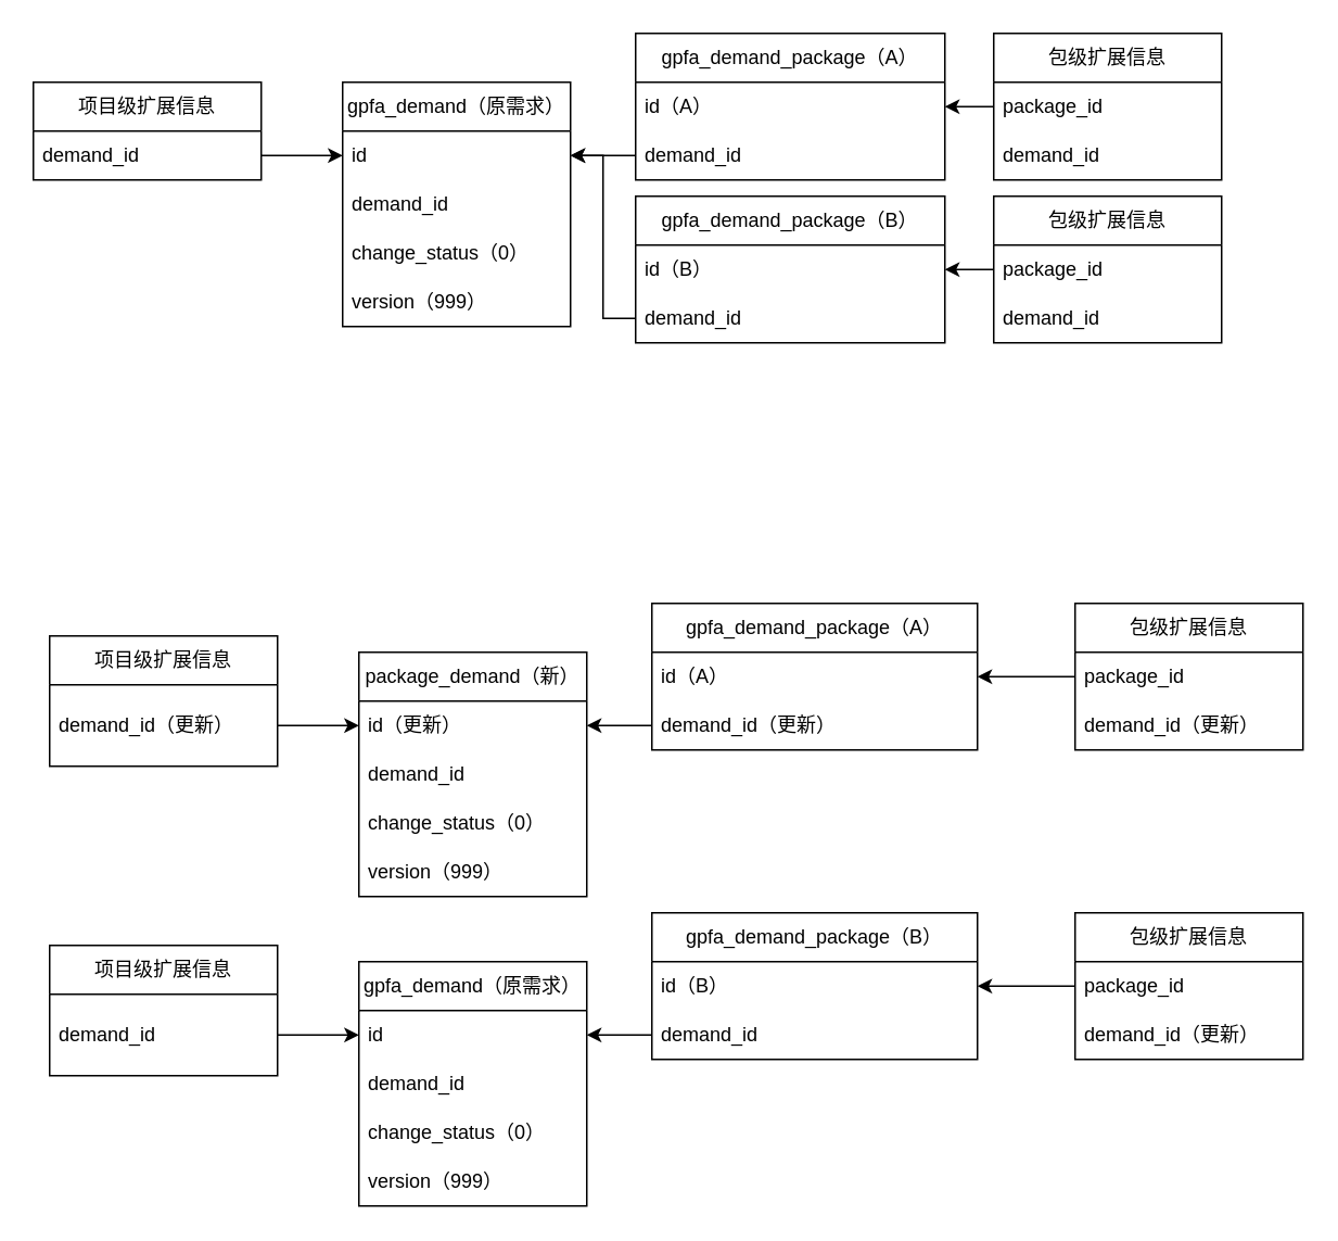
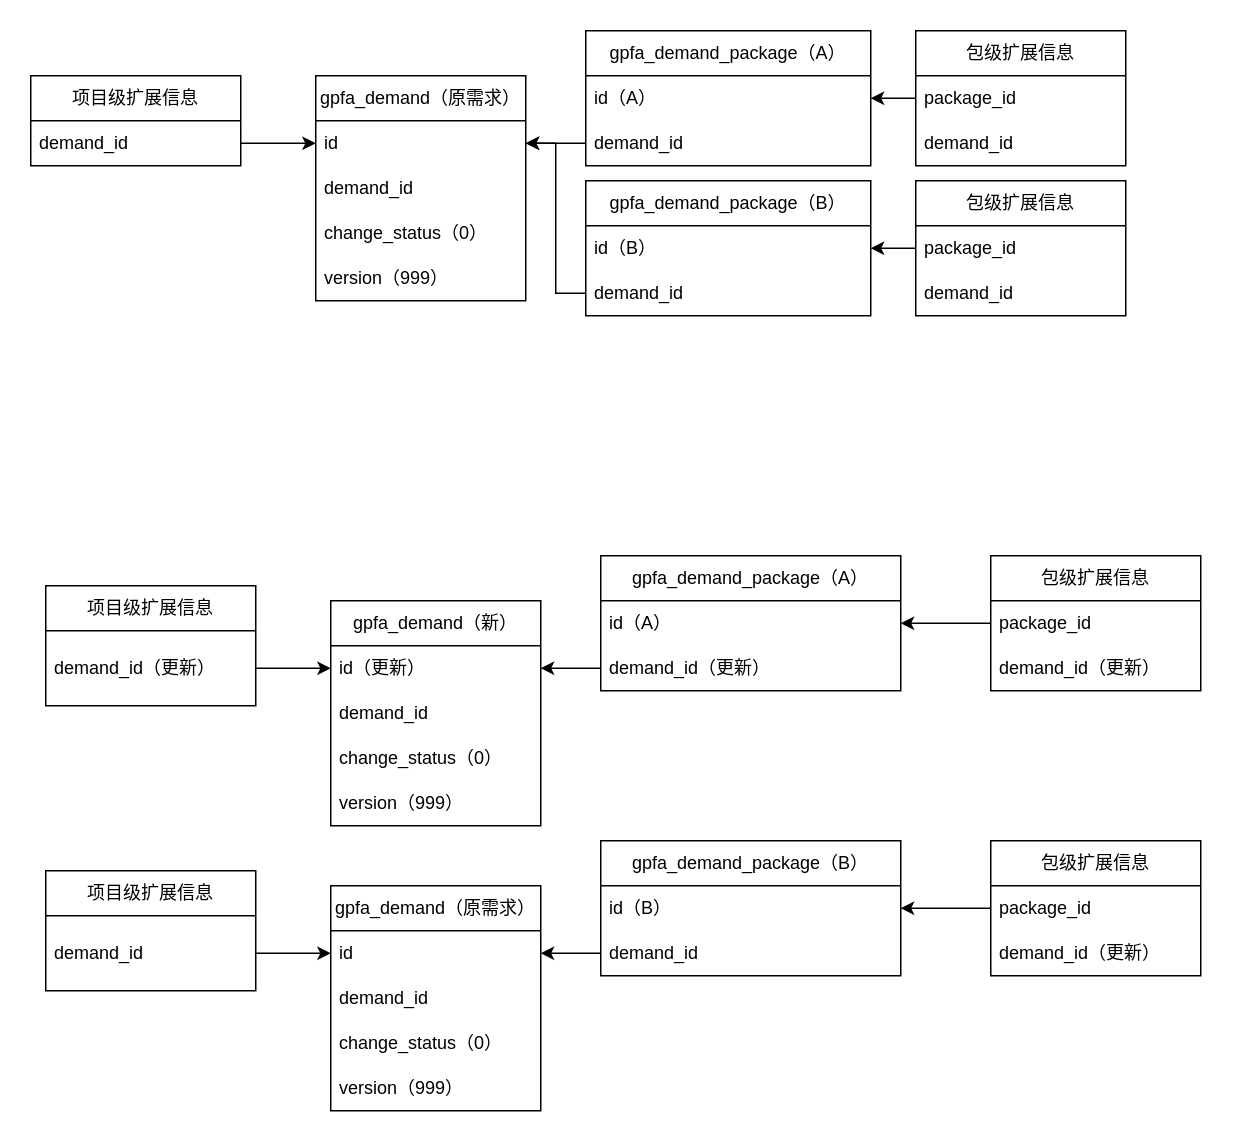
  <mxCell id="0" />
  <mxCell id="1" parent="0" />
  <mxCell id="2" value="gpfa_demand（原需求）" style="swimlane;fontStyle=0;childLayout=stackLayout;horizontal=1;startSize=30;horizontalStack=0;resizeParent=1;resizeParentMax=0;resizeLast=0;collapsible=1;marginBottom=0;whiteSpace=wrap;html=1;" vertex="1" parent="1"><mxGeometry x="210" y="50" width="140" height="150" as="geometry" /></mxCell>
  <mxCell id="3" value="id" style="text;strokeColor=none;fillColor=none;align=left;verticalAlign=middle;spacingLeft=4;spacingRight=4;overflow=hidden;points=[[0,0.5],[1,0.5]];portConstraint=eastwest;rotatable=0;whiteSpace=wrap;html=1;" vertex="1" parent="2"><mxGeometry y="30" width="140" height="30" as="geometry" /></mxCell>
  <mxCell id="4" value="&lt;div&gt;demand_id&lt;/div&gt;" style="text;strokeColor=none;fillColor=none;align=left;verticalAlign=middle;spacingLeft=4;spacingRight=4;overflow=hidden;points=[[0,0.5],[1,0.5]];portConstraint=eastwest;rotatable=0;whiteSpace=wrap;html=1;" vertex="1" parent="2"><mxGeometry y="60" width="140" height="30" as="geometry" /></mxCell>
  <mxCell id="5" value="change_status（0）" style="text;strokeColor=none;fillColor=none;align=left;verticalAlign=middle;spacingLeft=4;spacingRight=4;overflow=hidden;points=[[0,0.5],[1,0.5]];portConstraint=eastwest;rotatable=0;whiteSpace=wrap;html=1;" vertex="1" parent="2"><mxGeometry y="90" width="140" height="30" as="geometry" /></mxCell>
  <mxCell id="6" value="version（999）" style="text;strokeColor=none;fillColor=none;align=left;verticalAlign=middle;spacingLeft=4;spacingRight=4;overflow=hidden;points=[[0,0.5],[1,0.5]];portConstraint=eastwest;rotatable=0;whiteSpace=wrap;html=1;" vertex="1" parent="2"><mxGeometry y="120" width="140" height="30" as="geometry" /></mxCell>
  <mxCell id="7" value="gpfa_demand_package（A）" style="swimlane;fontStyle=0;childLayout=stackLayout;horizontal=1;startSize=30;horizontalStack=0;resizeParent=1;resizeParentMax=0;resizeLast=0;collapsible=1;marginBottom=0;whiteSpace=wrap;html=1;" vertex="1" parent="1"><mxGeometry x="390" y="20" width="190" height="90" as="geometry" /></mxCell>
  <mxCell id="8" value="id（A）" style="text;strokeColor=none;fillColor=none;align=left;verticalAlign=middle;spacingLeft=4;spacingRight=4;overflow=hidden;points=[[0,0.5],[1,0.5]];portConstraint=eastwest;rotatable=0;whiteSpace=wrap;html=1;" vertex="1" parent="7"><mxGeometry y="30" width="190" height="30" as="geometry" /></mxCell>
  <mxCell id="9" value="&lt;div&gt;demand_id&lt;/div&gt;" style="text;strokeColor=none;fillColor=none;align=left;verticalAlign=middle;spacingLeft=4;spacingRight=4;overflow=hidden;points=[[0,0.5],[1,0.5]];portConstraint=eastwest;rotatable=0;whiteSpace=wrap;html=1;" vertex="1" parent="7"><mxGeometry y="60" width="190" height="30" as="geometry" /></mxCell>
  <mxCell id="10" value="包级扩展信息" style="swimlane;fontStyle=0;childLayout=stackLayout;horizontal=1;startSize=30;horizontalStack=0;resizeParent=1;resizeParentMax=0;resizeLast=0;collapsible=1;marginBottom=0;whiteSpace=wrap;html=1;" vertex="1" parent="1"><mxGeometry x="610" y="20" width="140" height="90" as="geometry" /></mxCell>
  <mxCell id="11" value="package_id" style="text;strokeColor=none;fillColor=none;align=left;verticalAlign=middle;spacingLeft=4;spacingRight=4;overflow=hidden;points=[[0,0.5],[1,0.5]];portConstraint=eastwest;rotatable=0;whiteSpace=wrap;html=1;" vertex="1" parent="10"><mxGeometry y="30" width="140" height="30" as="geometry" /></mxCell>
  <mxCell id="12" value="&lt;div&gt;demand_id&lt;/div&gt;" style="text;strokeColor=none;fillColor=none;align=left;verticalAlign=middle;spacingLeft=4;spacingRight=4;overflow=hidden;points=[[0,0.5],[1,0.5]];portConstraint=eastwest;rotatable=0;whiteSpace=wrap;html=1;" vertex="1" parent="10"><mxGeometry y="60" width="140" height="30" as="geometry" /></mxCell>
  <mxCell id="13" value="项目级扩展信息" style="swimlane;fontStyle=0;childLayout=stackLayout;horizontal=1;startSize=30;horizontalStack=0;resizeParent=1;resizeParentMax=0;resizeLast=0;collapsible=1;marginBottom=0;whiteSpace=wrap;html=1;" vertex="1" parent="1"><mxGeometry x="20" y="50" width="140" height="60" as="geometry" /></mxCell>
  <mxCell id="14" value="&lt;div&gt;demand_id&lt;/div&gt;" style="text;strokeColor=none;fillColor=none;align=left;verticalAlign=middle;spacingLeft=4;spacingRight=4;overflow=hidden;points=[[0,0.5],[1,0.5]];portConstraint=eastwest;rotatable=0;whiteSpace=wrap;html=1;" vertex="1" parent="13"><mxGeometry y="30" width="140" height="30" as="geometry" /></mxCell>
  <mxCell id="15" style="edgeStyle=orthogonalEdgeStyle;rounded=0;orthogonalLoop=1;jettySize=auto;html=1;" edge="1" parent="1" source="14" target="3"><mxGeometry relative="1" as="geometry" /></mxCell>
  <mxCell id="16" style="edgeStyle=orthogonalEdgeStyle;rounded=0;orthogonalLoop=1;jettySize=auto;html=1;entryX=1;entryY=0.5;entryDx=0;entryDy=0;" edge="1" parent="1" source="9" target="3"><mxGeometry relative="1" as="geometry" /></mxCell>
  <mxCell id="17" style="edgeStyle=orthogonalEdgeStyle;rounded=0;orthogonalLoop=1;jettySize=auto;html=1;" edge="1" parent="1" source="11" target="8"><mxGeometry relative="1" as="geometry" /></mxCell>
- <mxCell id="18" value="package_demand（新）" style="swimlane;fontStyle=0;childLayout=stackLayout;horizontal=1;startSize=30;horizontalStack=0;resizeParent=1;resizeParentMax=0;resizeLast=0;collapsible=1;marginBottom=0;whiteSpace=wrap;html=1;" vertex="1" parent="1"><mxGeometry x="220" y="400" width="140" height="150" as="geometry" /></mxCell>
+ <mxCell id="18" value="gpfa_demand（新）" style="swimlane;fontStyle=0;childLayout=stackLayout;horizontal=1;startSize=30;horizontalStack=0;resizeParent=1;resizeParentMax=0;resizeLast=0;collapsible=1;marginBottom=0;whiteSpace=wrap;html=1;" vertex="1" parent="1"><mxGeometry x="220" y="400" width="140" height="150" as="geometry" /></mxCell>
  <mxCell id="19" value="id（更新）" style="text;strokeColor=none;fillColor=none;align=left;verticalAlign=middle;spacingLeft=4;spacingRight=4;overflow=hidden;points=[[0,0.5],[1,0.5]];portConstraint=eastwest;rotatable=0;whiteSpace=wrap;html=1;" vertex="1" parent="18"><mxGeometry y="30" width="140" height="30" as="geometry" /></mxCell>
  <mxCell id="20" value="&lt;div&gt;demand_id&lt;/div&gt;" style="text;strokeColor=none;fillColor=none;align=left;verticalAlign=middle;spacingLeft=4;spacingRight=4;overflow=hidden;points=[[0,0.5],[1,0.5]];portConstraint=eastwest;rotatable=0;whiteSpace=wrap;html=1;" vertex="1" parent="18"><mxGeometry y="60" width="140" height="30" as="geometry" /></mxCell>
  <mxCell id="21" value="change_status（0）" style="text;strokeColor=none;fillColor=none;align=left;verticalAlign=middle;spacingLeft=4;spacingRight=4;overflow=hidden;points=[[0,0.5],[1,0.5]];portConstraint=eastwest;rotatable=0;whiteSpace=wrap;html=1;" vertex="1" parent="18"><mxGeometry y="90" width="140" height="30" as="geometry" /></mxCell>
  <mxCell id="22" value="version（999）" style="text;strokeColor=none;fillColor=none;align=left;verticalAlign=middle;spacingLeft=4;spacingRight=4;overflow=hidden;points=[[0,0.5],[1,0.5]];portConstraint=eastwest;rotatable=0;whiteSpace=wrap;html=1;" vertex="1" parent="18"><mxGeometry y="120" width="140" height="30" as="geometry" /></mxCell>
  <mxCell id="23" value="gpfa_demand_package（A）" style="swimlane;fontStyle=0;childLayout=stackLayout;horizontal=1;startSize=30;horizontalStack=0;resizeParent=1;resizeParentMax=0;resizeLast=0;collapsible=1;marginBottom=0;whiteSpace=wrap;html=1;" vertex="1" parent="1"><mxGeometry x="400" y="370" width="200" height="90" as="geometry" /></mxCell>
  <mxCell id="24" value="id（A）" style="text;strokeColor=none;fillColor=none;align=left;verticalAlign=middle;spacingLeft=4;spacingRight=4;overflow=hidden;points=[[0,0.5],[1,0.5]];portConstraint=eastwest;rotatable=0;whiteSpace=wrap;html=1;" vertex="1" parent="23"><mxGeometry y="30" width="200" height="30" as="geometry" /></mxCell>
  <mxCell id="25" value="&lt;div&gt;demand_id（更新）&lt;/div&gt;" style="text;strokeColor=none;fillColor=none;align=left;verticalAlign=middle;spacingLeft=4;spacingRight=4;overflow=hidden;points=[[0,0.5],[1,0.5]];portConstraint=eastwest;rotatable=0;whiteSpace=wrap;html=1;" vertex="1" parent="23"><mxGeometry y="60" width="200" height="30" as="geometry" /></mxCell>
  <mxCell id="26" value="包级扩展信息" style="swimlane;fontStyle=0;childLayout=stackLayout;horizontal=1;startSize=30;horizontalStack=0;resizeParent=1;resizeParentMax=0;resizeLast=0;collapsible=1;marginBottom=0;whiteSpace=wrap;html=1;" vertex="1" parent="1"><mxGeometry x="660" y="370" width="140" height="90" as="geometry" /></mxCell>
  <mxCell id="27" value="package_id" style="text;strokeColor=none;fillColor=none;align=left;verticalAlign=middle;spacingLeft=4;spacingRight=4;overflow=hidden;points=[[0,0.5],[1,0.5]];portConstraint=eastwest;rotatable=0;whiteSpace=wrap;html=1;" vertex="1" parent="26"><mxGeometry y="30" width="140" height="30" as="geometry" /></mxCell>
  <mxCell id="28" value="&lt;div&gt;demand_id（更新）&lt;/div&gt;" style="text;strokeColor=none;fillColor=none;align=left;verticalAlign=middle;spacingLeft=4;spacingRight=4;overflow=hidden;points=[[0,0.5],[1,0.5]];portConstraint=eastwest;rotatable=0;whiteSpace=wrap;html=1;" vertex="1" parent="26"><mxGeometry y="60" width="140" height="30" as="geometry" /></mxCell>
  <mxCell id="29" value="项目级扩展信息" style="swimlane;fontStyle=0;childLayout=stackLayout;horizontal=1;startSize=30;horizontalStack=0;resizeParent=1;resizeParentMax=0;resizeLast=0;collapsible=1;marginBottom=0;whiteSpace=wrap;html=1;" vertex="1" parent="1"><mxGeometry x="30" y="390" width="140" height="80" as="geometry" /></mxCell>
  <mxCell id="30" value="&lt;div&gt;demand_id（更新）&lt;/div&gt;" style="text;strokeColor=none;fillColor=none;align=left;verticalAlign=middle;spacingLeft=4;spacingRight=4;overflow=hidden;points=[[0,0.5],[1,0.5]];portConstraint=eastwest;rotatable=0;whiteSpace=wrap;html=1;" vertex="1" parent="29"><mxGeometry y="30" width="140" height="50" as="geometry" /></mxCell>
  <mxCell id="31" style="edgeStyle=orthogonalEdgeStyle;rounded=0;orthogonalLoop=1;jettySize=auto;html=1;" edge="1" parent="1" source="30" target="19"><mxGeometry relative="1" as="geometry" /></mxCell>
  <mxCell id="32" style="edgeStyle=orthogonalEdgeStyle;rounded=0;orthogonalLoop=1;jettySize=auto;html=1;entryX=1;entryY=0.5;entryDx=0;entryDy=0;" edge="1" parent="1" source="25" target="19"><mxGeometry relative="1" as="geometry" /></mxCell>
  <mxCell id="33" style="edgeStyle=orthogonalEdgeStyle;rounded=0;orthogonalLoop=1;jettySize=auto;html=1;" edge="1" parent="1" source="27" target="24"><mxGeometry relative="1" as="geometry" /></mxCell>
  <mxCell id="34" value="gpfa_demand_package（B）" style="swimlane;fontStyle=0;childLayout=stackLayout;horizontal=1;startSize=30;horizontalStack=0;resizeParent=1;resizeParentMax=0;resizeLast=0;collapsible=1;marginBottom=0;whiteSpace=wrap;html=1;" vertex="1" parent="1"><mxGeometry x="390" y="120" width="190" height="90" as="geometry" /></mxCell>
  <mxCell id="35" value="id（B）" style="text;strokeColor=none;fillColor=none;align=left;verticalAlign=middle;spacingLeft=4;spacingRight=4;overflow=hidden;points=[[0,0.5],[1,0.5]];portConstraint=eastwest;rotatable=0;whiteSpace=wrap;html=1;" vertex="1" parent="34"><mxGeometry y="30" width="190" height="30" as="geometry" /></mxCell>
  <mxCell id="36" value="&lt;div&gt;demand_id&lt;/div&gt;" style="text;strokeColor=none;fillColor=none;align=left;verticalAlign=middle;spacingLeft=4;spacingRight=4;overflow=hidden;points=[[0,0.5],[1,0.5]];portConstraint=eastwest;rotatable=0;whiteSpace=wrap;html=1;" vertex="1" parent="34"><mxGeometry y="60" width="190" height="30" as="geometry" /></mxCell>
  <mxCell id="37" value="包级扩展信息" style="swimlane;fontStyle=0;childLayout=stackLayout;horizontal=1;startSize=30;horizontalStack=0;resizeParent=1;resizeParentMax=0;resizeLast=0;collapsible=1;marginBottom=0;whiteSpace=wrap;html=1;" vertex="1" parent="1"><mxGeometry x="610" y="120" width="140" height="90" as="geometry" /></mxCell>
  <mxCell id="38" value="package_id" style="text;strokeColor=none;fillColor=none;align=left;verticalAlign=middle;spacingLeft=4;spacingRight=4;overflow=hidden;points=[[0,0.5],[1,0.5]];portConstraint=eastwest;rotatable=0;whiteSpace=wrap;html=1;" vertex="1" parent="37"><mxGeometry y="30" width="140" height="30" as="geometry" /></mxCell>
  <mxCell id="39" value="&lt;div&gt;demand_id&lt;/div&gt;" style="text;strokeColor=none;fillColor=none;align=left;verticalAlign=middle;spacingLeft=4;spacingRight=4;overflow=hidden;points=[[0,0.5],[1,0.5]];portConstraint=eastwest;rotatable=0;whiteSpace=wrap;html=1;" vertex="1" parent="37"><mxGeometry y="60" width="140" height="30" as="geometry" /></mxCell>
  <mxCell id="40" style="edgeStyle=orthogonalEdgeStyle;rounded=0;orthogonalLoop=1;jettySize=auto;html=1;" edge="1" parent="1" source="38" target="35"><mxGeometry relative="1" as="geometry" /></mxCell>
  <mxCell id="41" style="edgeStyle=orthogonalEdgeStyle;rounded=0;orthogonalLoop=1;jettySize=auto;html=1;entryX=1;entryY=0.5;entryDx=0;entryDy=0;" edge="1" parent="1" source="36" target="3"><mxGeometry relative="1" as="geometry" /></mxCell>
  <mxCell id="42" value="gpfa_demand（原需求）" style="swimlane;fontStyle=0;childLayout=stackLayout;horizontal=1;startSize=30;horizontalStack=0;resizeParent=1;resizeParentMax=0;resizeLast=0;collapsible=1;marginBottom=0;whiteSpace=wrap;html=1;" vertex="1" parent="1"><mxGeometry x="220" y="590" width="140" height="150" as="geometry" /></mxCell>
  <mxCell id="43" value="id" style="text;strokeColor=none;fillColor=none;align=left;verticalAlign=middle;spacingLeft=4;spacingRight=4;overflow=hidden;points=[[0,0.5],[1,0.5]];portConstraint=eastwest;rotatable=0;whiteSpace=wrap;html=1;" vertex="1" parent="42"><mxGeometry y="30" width="140" height="30" as="geometry" /></mxCell>
  <mxCell id="44" value="&lt;div&gt;demand_id&lt;/div&gt;" style="text;strokeColor=none;fillColor=none;align=left;verticalAlign=middle;spacingLeft=4;spacingRight=4;overflow=hidden;points=[[0,0.5],[1,0.5]];portConstraint=eastwest;rotatable=0;whiteSpace=wrap;html=1;" vertex="1" parent="42"><mxGeometry y="60" width="140" height="30" as="geometry" /></mxCell>
  <mxCell id="45" value="change_status（0）" style="text;strokeColor=none;fillColor=none;align=left;verticalAlign=middle;spacingLeft=4;spacingRight=4;overflow=hidden;points=[[0,0.5],[1,0.5]];portConstraint=eastwest;rotatable=0;whiteSpace=wrap;html=1;" vertex="1" parent="42"><mxGeometry y="90" width="140" height="30" as="geometry" /></mxCell>
  <mxCell id="46" value="version（999）" style="text;strokeColor=none;fillColor=none;align=left;verticalAlign=middle;spacingLeft=4;spacingRight=4;overflow=hidden;points=[[0,0.5],[1,0.5]];portConstraint=eastwest;rotatable=0;whiteSpace=wrap;html=1;" vertex="1" parent="42"><mxGeometry y="120" width="140" height="30" as="geometry" /></mxCell>
  <mxCell id="47" value="gpfa_demand_package（B）" style="swimlane;fontStyle=0;childLayout=stackLayout;horizontal=1;startSize=30;horizontalStack=0;resizeParent=1;resizeParentMax=0;resizeLast=0;collapsible=1;marginBottom=0;whiteSpace=wrap;html=1;" vertex="1" parent="1"><mxGeometry x="400" y="560" width="200" height="90" as="geometry" /></mxCell>
  <mxCell id="48" value="id（B）" style="text;strokeColor=none;fillColor=none;align=left;verticalAlign=middle;spacingLeft=4;spacingRight=4;overflow=hidden;points=[[0,0.5],[1,0.5]];portConstraint=eastwest;rotatable=0;whiteSpace=wrap;html=1;" vertex="1" parent="47"><mxGeometry y="30" width="200" height="30" as="geometry" /></mxCell>
  <mxCell id="49" value="&lt;div&gt;demand_id&lt;/div&gt;" style="text;strokeColor=none;fillColor=none;align=left;verticalAlign=middle;spacingLeft=4;spacingRight=4;overflow=hidden;points=[[0,0.5],[1,0.5]];portConstraint=eastwest;rotatable=0;whiteSpace=wrap;html=1;" vertex="1" parent="47"><mxGeometry y="60" width="200" height="30" as="geometry" /></mxCell>
  <mxCell id="50" value="包级扩展信息" style="swimlane;fontStyle=0;childLayout=stackLayout;horizontal=1;startSize=30;horizontalStack=0;resizeParent=1;resizeParentMax=0;resizeLast=0;collapsible=1;marginBottom=0;whiteSpace=wrap;html=1;" vertex="1" parent="1"><mxGeometry x="660" y="560" width="140" height="90" as="geometry" /></mxCell>
  <mxCell id="51" value="package_id" style="text;strokeColor=none;fillColor=none;align=left;verticalAlign=middle;spacingLeft=4;spacingRight=4;overflow=hidden;points=[[0,0.5],[1,0.5]];portConstraint=eastwest;rotatable=0;whiteSpace=wrap;html=1;" vertex="1" parent="50"><mxGeometry y="30" width="140" height="30" as="geometry" /></mxCell>
  <mxCell id="52" value="&lt;div&gt;demand_id（更新）&lt;/div&gt;" style="text;strokeColor=none;fillColor=none;align=left;verticalAlign=middle;spacingLeft=4;spacingRight=4;overflow=hidden;points=[[0,0.5],[1,0.5]];portConstraint=eastwest;rotatable=0;whiteSpace=wrap;html=1;" vertex="1" parent="50"><mxGeometry y="60" width="140" height="30" as="geometry" /></mxCell>
  <mxCell id="53" value="项目级扩展信息" style="swimlane;fontStyle=0;childLayout=stackLayout;horizontal=1;startSize=30;horizontalStack=0;resizeParent=1;resizeParentMax=0;resizeLast=0;collapsible=1;marginBottom=0;whiteSpace=wrap;html=1;" vertex="1" parent="1"><mxGeometry x="30" y="580" width="140" height="80" as="geometry" /></mxCell>
  <mxCell id="54" value="&lt;div&gt;demand_id&lt;/div&gt;" style="text;strokeColor=none;fillColor=none;align=left;verticalAlign=middle;spacingLeft=4;spacingRight=4;overflow=hidden;points=[[0,0.5],[1,0.5]];portConstraint=eastwest;rotatable=0;whiteSpace=wrap;html=1;" vertex="1" parent="53"><mxGeometry y="30" width="140" height="50" as="geometry" /></mxCell>
  <mxCell id="55" style="edgeStyle=orthogonalEdgeStyle;rounded=0;orthogonalLoop=1;jettySize=auto;html=1;" edge="1" parent="1" source="54" target="43"><mxGeometry relative="1" as="geometry" /></mxCell>
  <mxCell id="56" style="edgeStyle=orthogonalEdgeStyle;rounded=0;orthogonalLoop=1;jettySize=auto;html=1;entryX=1;entryY=0.5;entryDx=0;entryDy=0;" edge="1" parent="1" source="49" target="43"><mxGeometry relative="1" as="geometry" /></mxCell>
  <mxCell id="57" style="edgeStyle=orthogonalEdgeStyle;rounded=0;orthogonalLoop=1;jettySize=auto;html=1;" edge="1" parent="1" source="51" target="48"><mxGeometry relative="1" as="geometry" /></mxCell>
